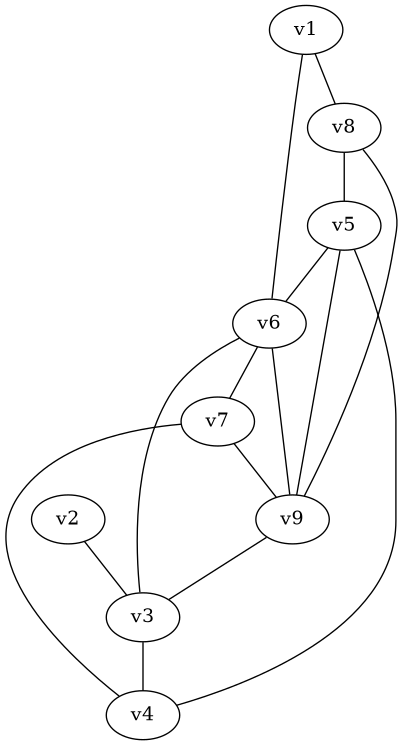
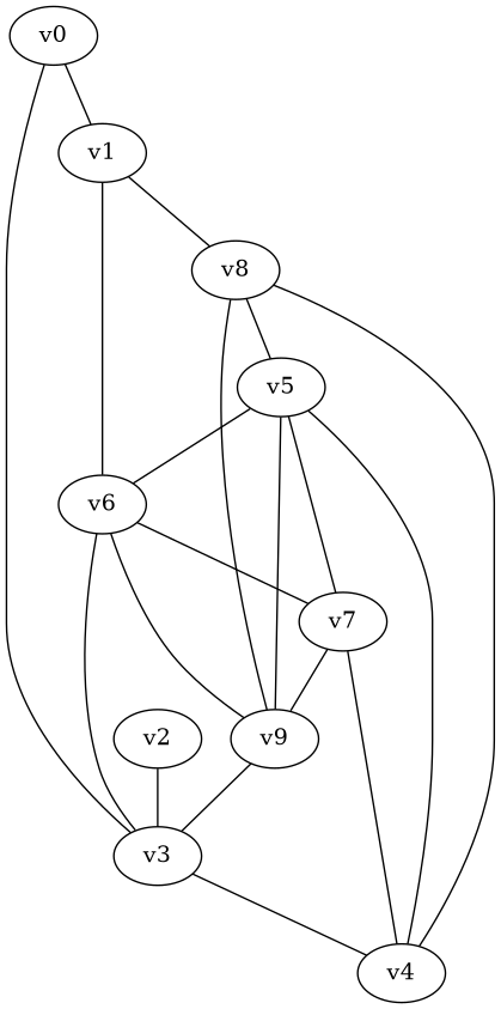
  graph {
+   v0
    v1
    v8
    v6
    v5
    v9
    v2
    v3
    v4
    v7
+   v0 -- v1
    v1 -- v8
    v1 -- v6
    v8 -- v5
    v8 -- v9
    v6 -- v9
    v6 -- v3
    v6 -- v7
    v5 -- v6
+   v5 -- v7
    v9 -- v5
    v9 -- v3
    v2 -- v3
+   v3 -- v0
    v3 -- v4
+   v4 -- v8
    v4 -- v5
    v7 -- v9
    v7 -- v4
  }
